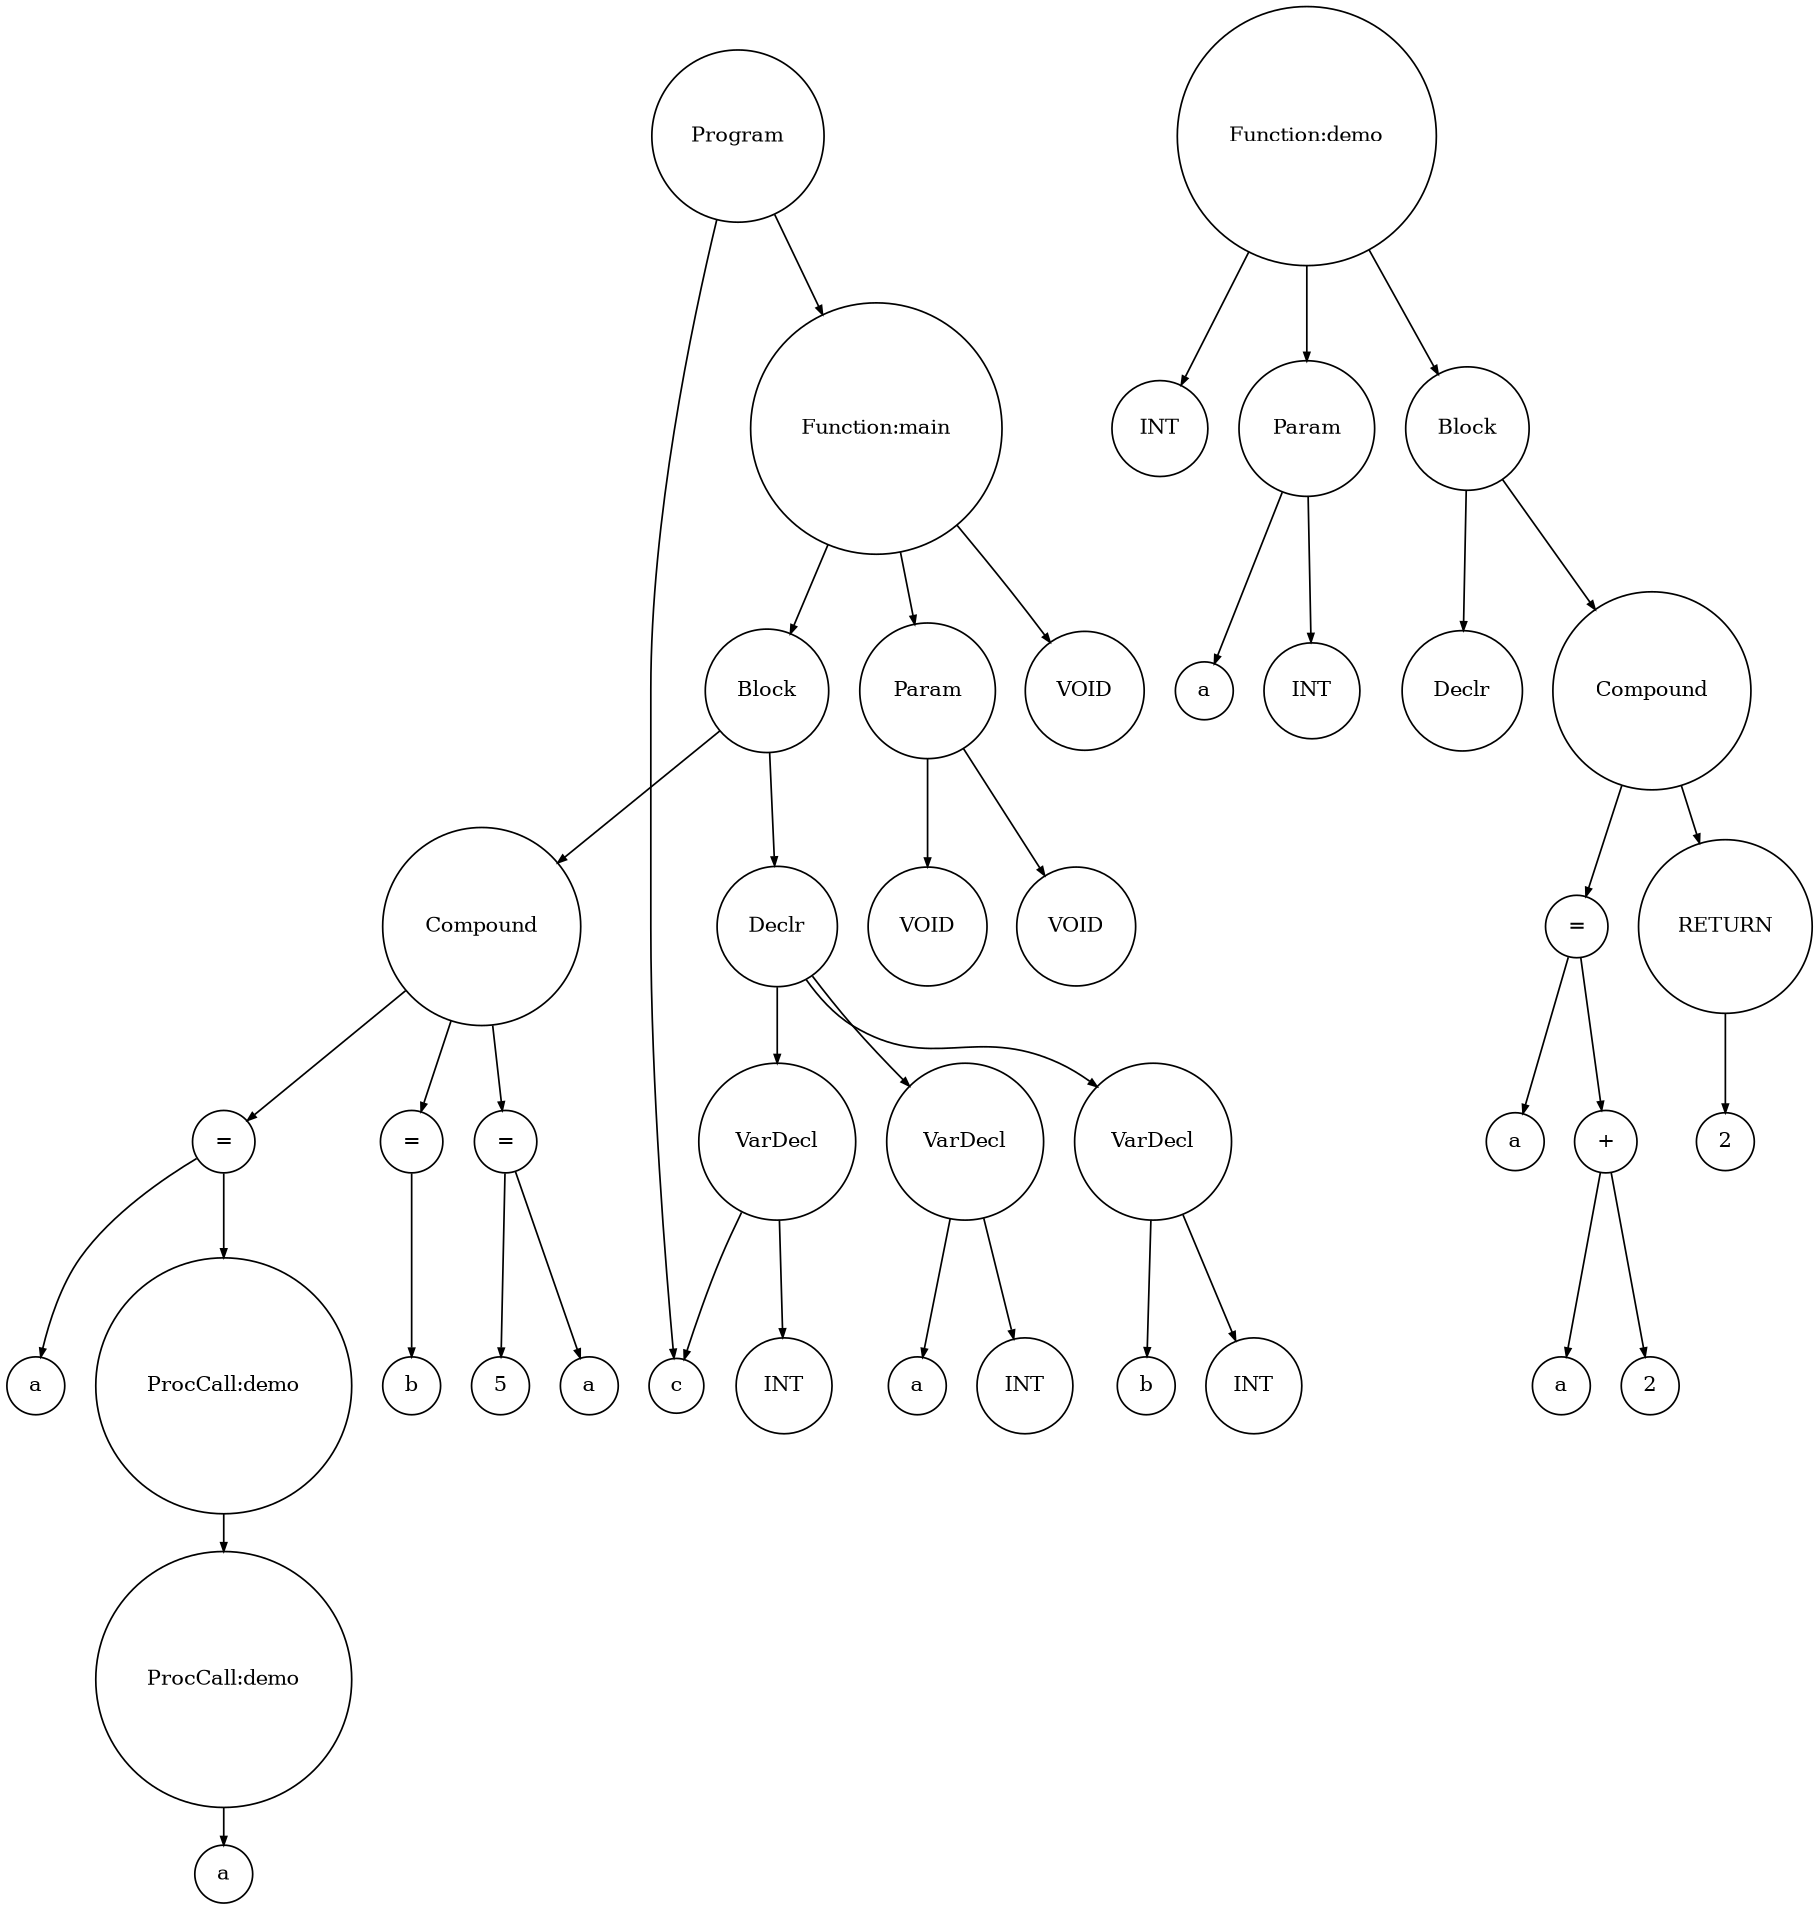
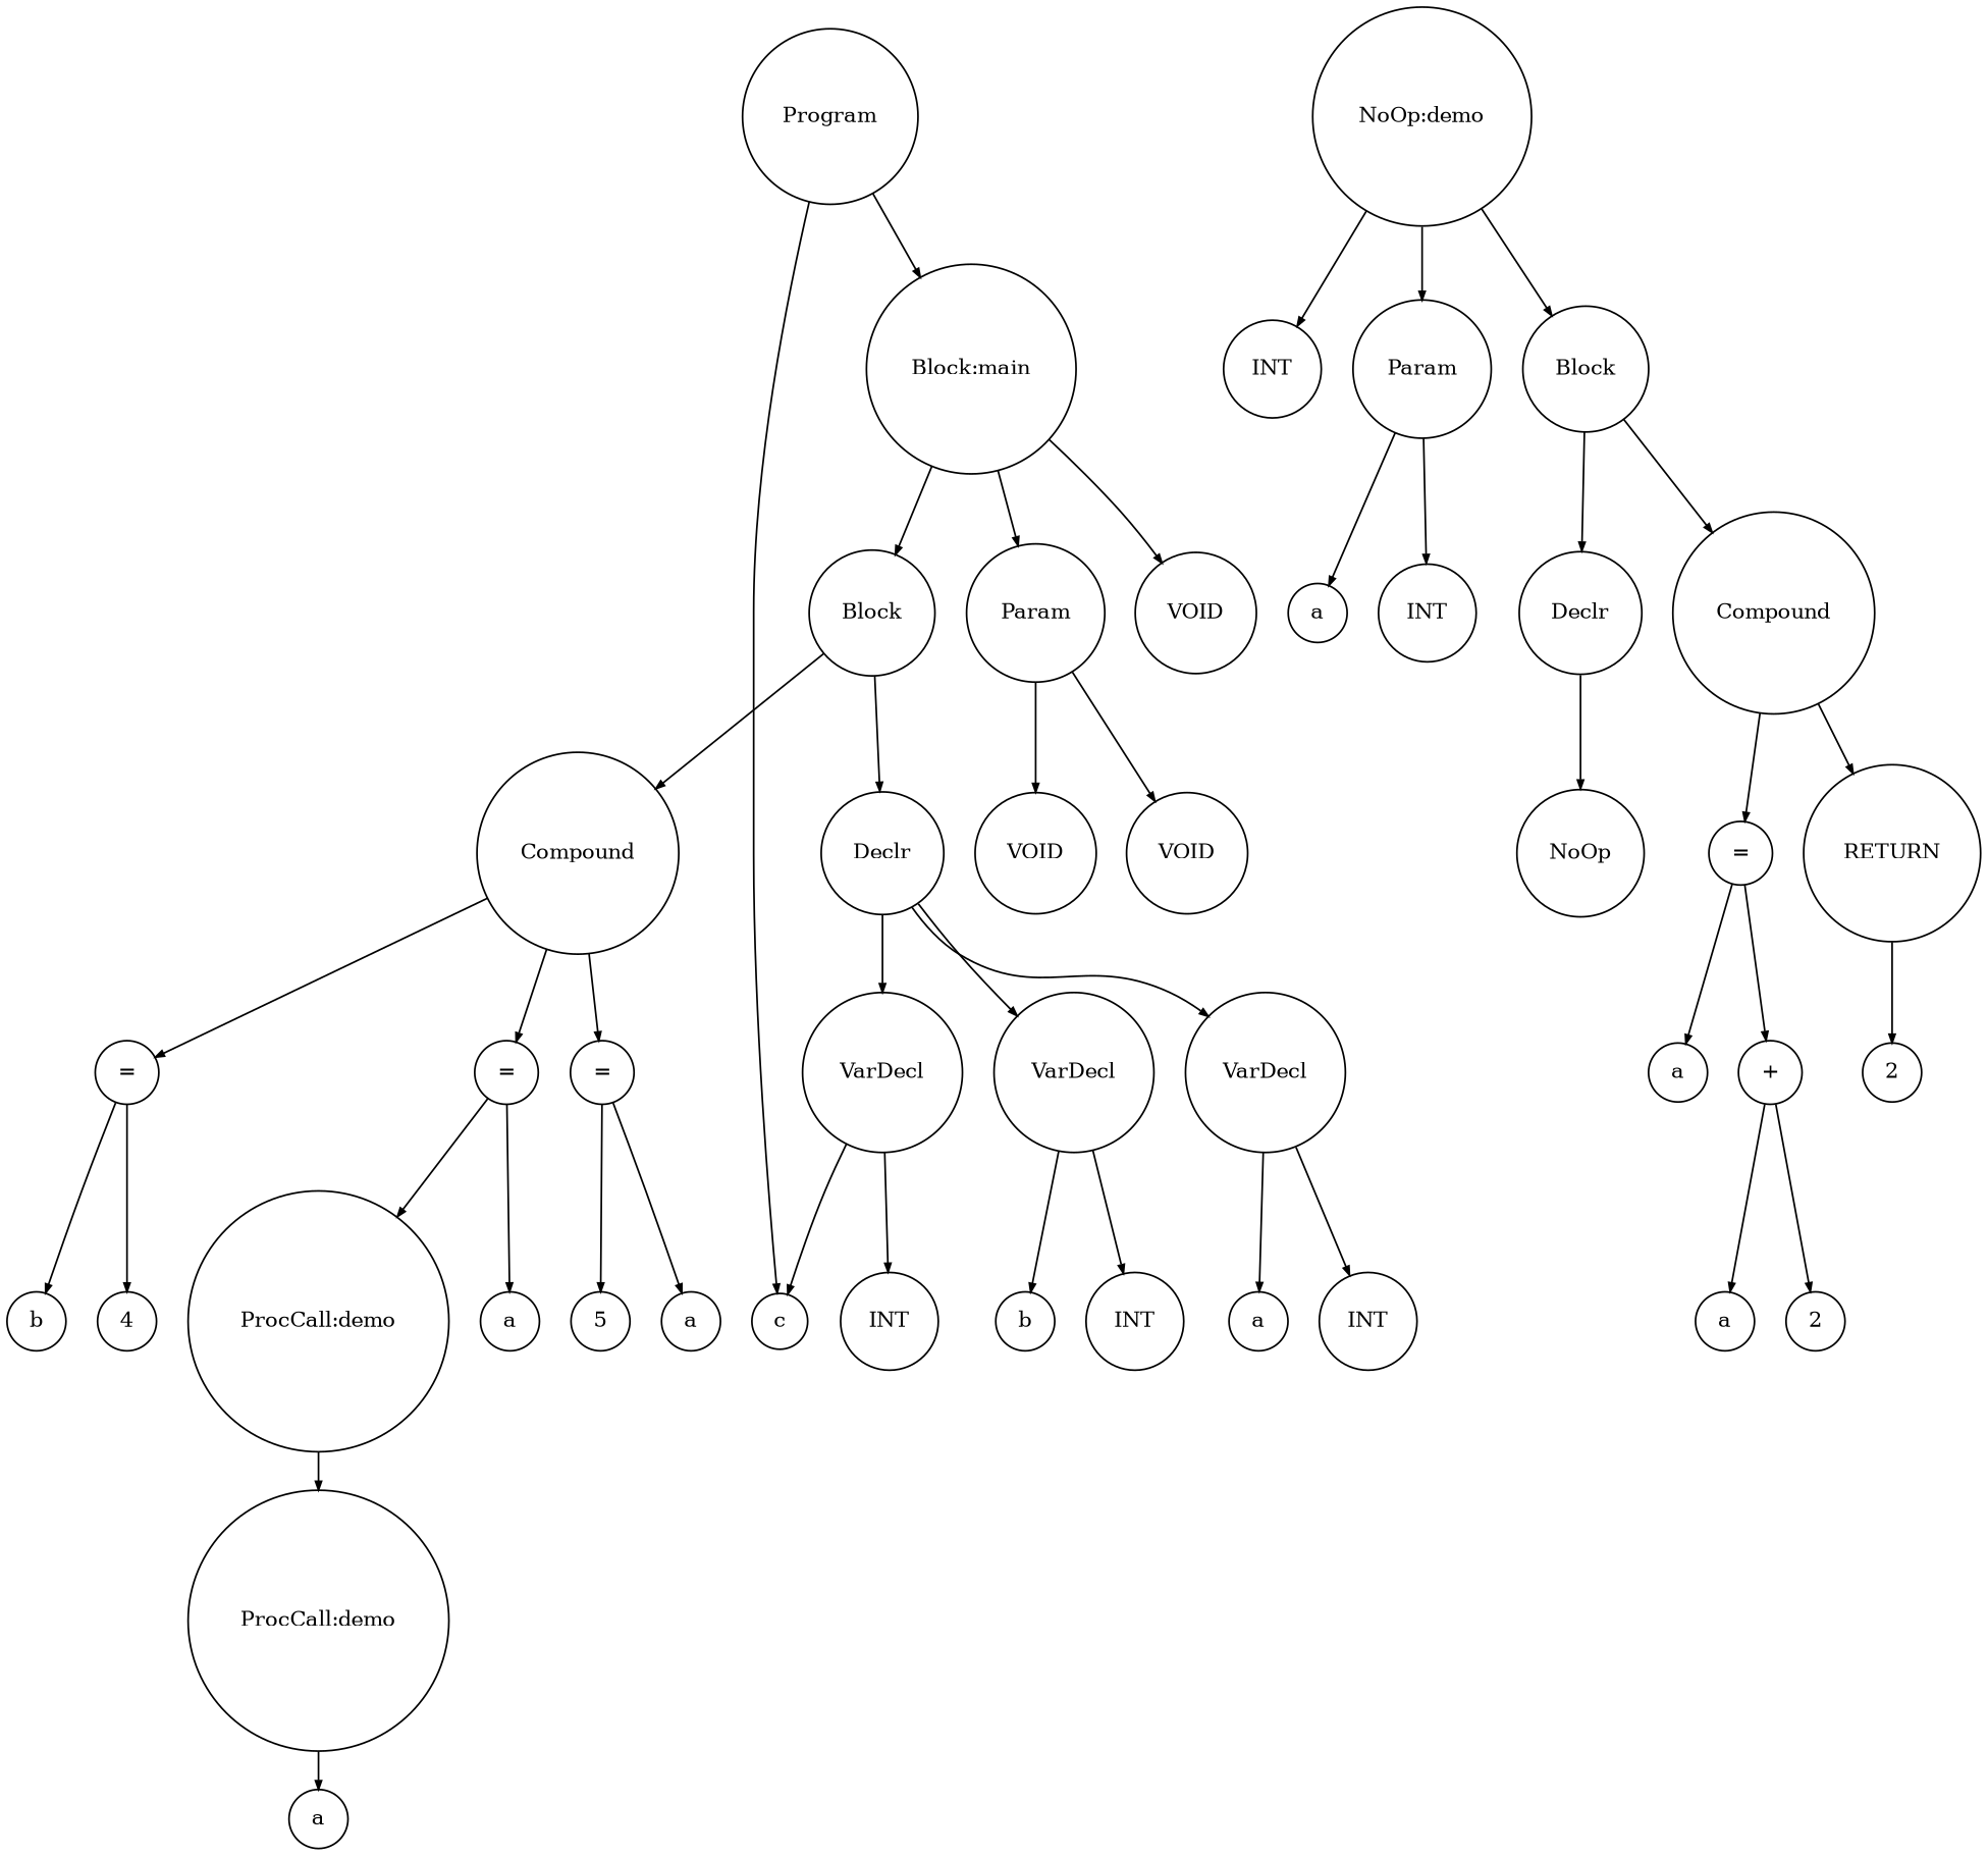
  digraph {
    fontname="DejaVu Serif"
    ranksep=.3
    node [fontname="DejaVu Serif" fontsize=12 shape=circle]
    edge [arrowsize=.5 fontname="DejaVu Serif"]
    n1 [height=.1 label=Program]
-   n2 [height=.1 label="Function:main"]
+   n2 [height=.1 label="Block:main"]
    n3 [height=.1 label=c]
-   n4 [height=.1 label="Function:demo"]
+   n4 [height=.1 label="NoOp:demo"]
    n5 [height=.1 label=INT]
    n6 [height=.1 label=Param]
    n7 [height=.1 label=Block]
    n8 [height=.1 label=VOID]
    n9 [height=.1 label=Param]
    n10 [height=.1 label=Block]
    n11 [height=.1 label=a]
    n12 [height=.1 label=INT]
    n13 [height=.1 label=Declr]
    n14 [height=.1 label=Compound]
+   n15 [height=.1 label=NoOp]
    n16 [height=.1 label="="]
    n17 [height=.1 label=RETURN]
    n18 [height=.1 label=a]
    n19 [height=.1 label="+"]
    n20 [height=.1 label=2]
    n21 [height=.1 label=a]
    n22 [height=.1 label=2]
    n23 [height=.1 label=VOID]
    n24 [height=.1 label=VOID]
    n25 [height=.1 label=Declr]
    n26 [height=.1 label=Compound]
    n27 [height=.1 label=VarDecl]
    n28 [height=.1 label=VarDecl]
    n29 [height=.1 label=VarDecl]
    n30 [height=.1 label="="]
    n31 [height=.1 label="="]
    n32 [height=.1 label="="]
    n33 [height=.1 label=a]
    n34 [height=.1 label=INT]
    n35 [height=.1 label=b]
    n36 [height=.1 label=INT]
    n37 [height=.1 label=INT]
    n38 [height=.1 label=a]
    n39 [height=.1 label=5]
    n40 [height=.1 label=b]
+   n41 [height=.1 label=4]
    n42 [height=.1 label=a]
    n43 [height=.1 label="ProcCall:demo"]
    n44 [height=.1 label="ProcCall:demo"]
    n45 [height=.1 label=a]
    n1 -> n2
    n1 -> n3
    n2 -> n8
    n2 -> n9
    n2 -> n10
    n4 -> n5
    n4 -> n6
    n4 -> n7
    n6 -> n11
    n6 -> n12
    n7 -> n13
    n7 -> n14
    n9 -> n23
    n9 -> n24
    n10 -> n25
    n10 -> n26
+   n13 -> n15
    n14 -> n16
    n14 -> n17
    n16 -> n18
    n16 -> n19
    n17 -> n20
    n19 -> n21
    n19 -> n22
    n25 -> n27
    n25 -> n28
    n25 -> n29
    n26 -> n30
    n26 -> n31
    n26 -> n32
    n27 -> n33
    n27 -> n34
    n28 -> n35
    n28 -> n36
    n29 -> n3
    n29 -> n37
    n30 -> n38
    n30 -> n39
    n31 -> n40
+   n31 -> n41
    n32 -> n42
    n32 -> n43
    n43 -> n44
    n44 -> n45
  }
